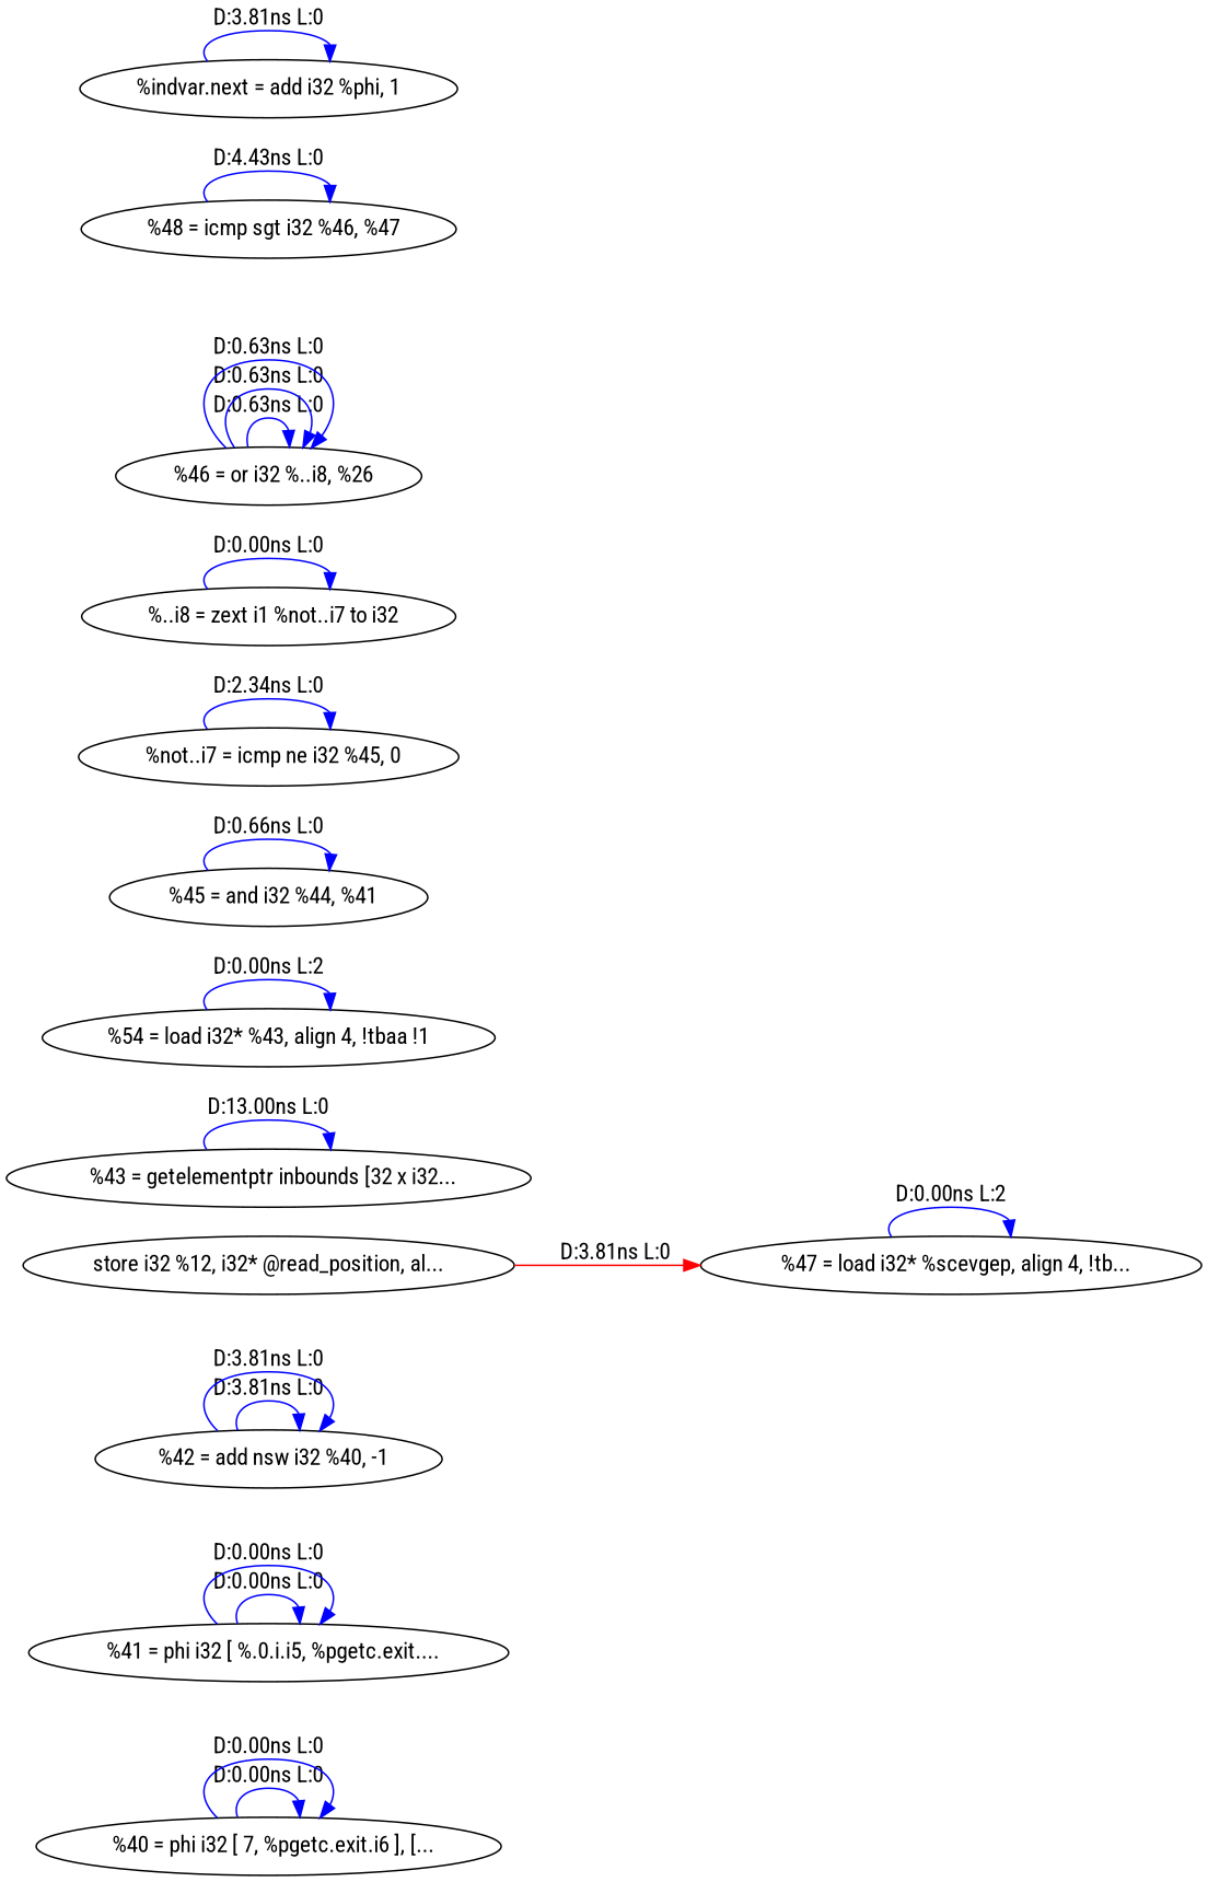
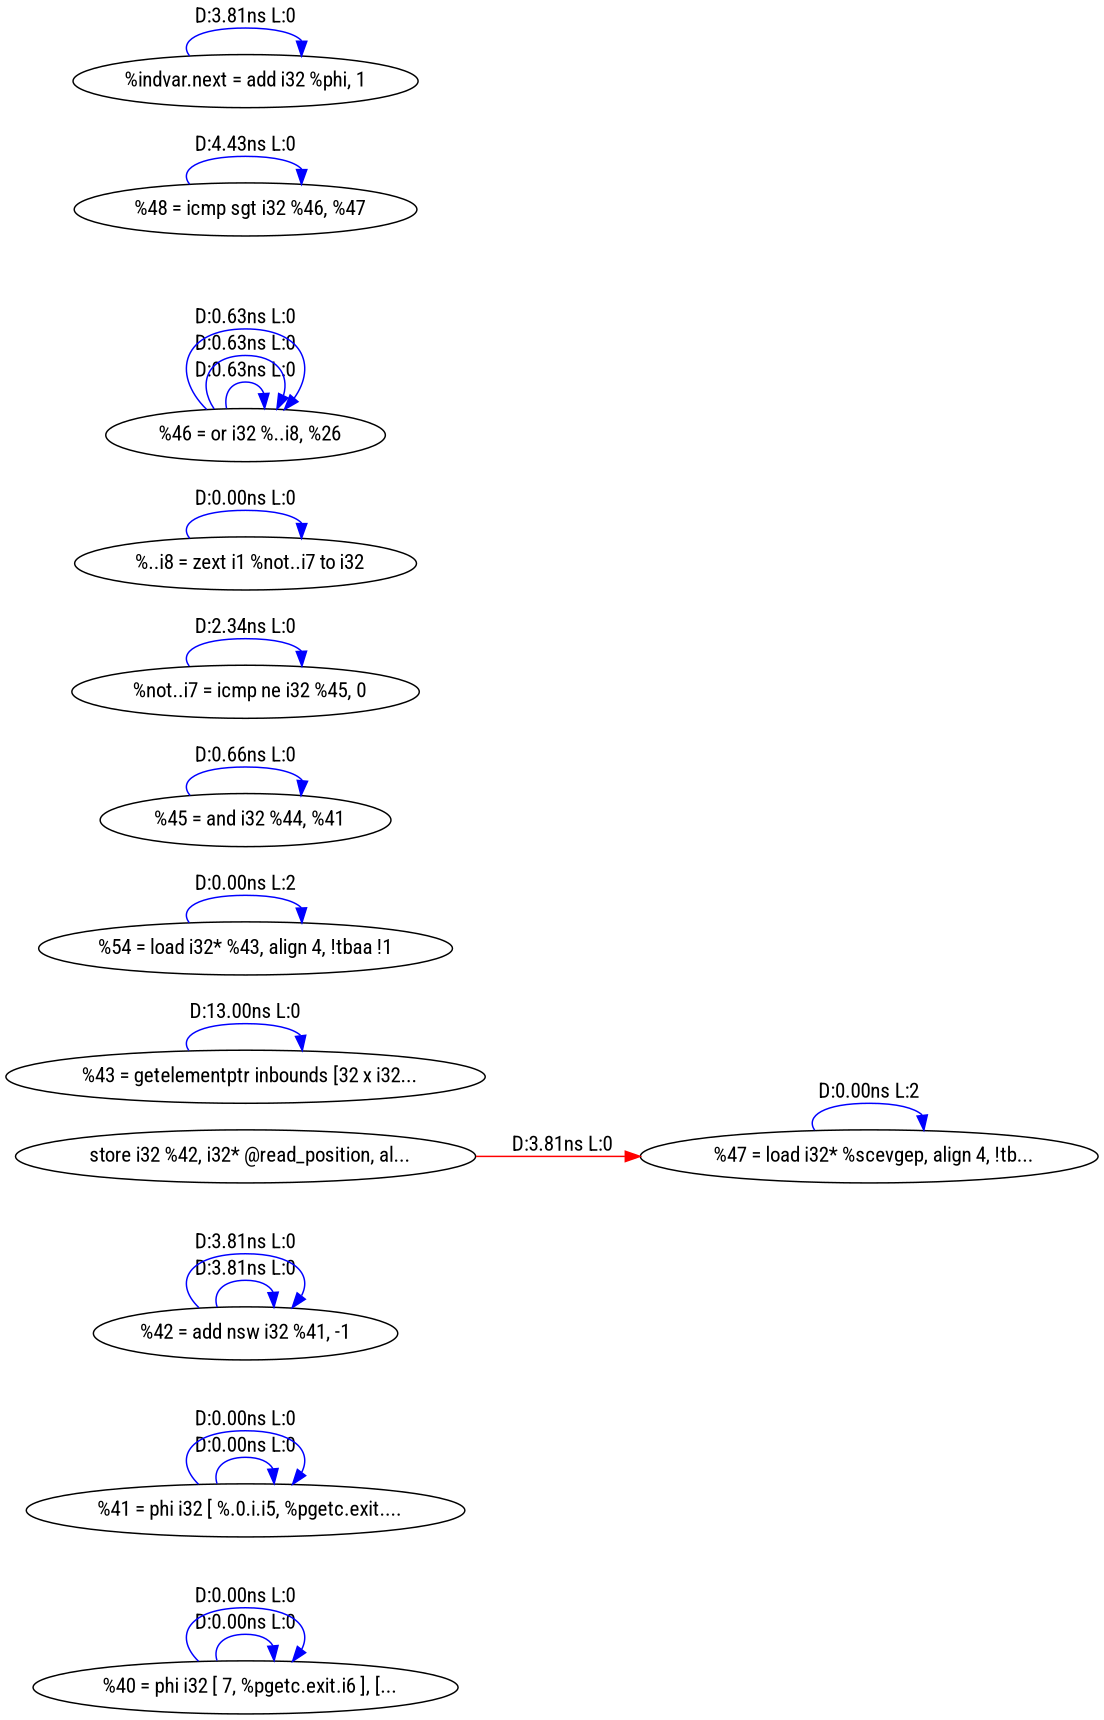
  digraph {
    fontname="Roboto Condensed"
    rankdir=LR
    node [fontname="Roboto Condensed"]
    edge [color=blue fontname="Roboto Condensed"]
    n1 [label="  %40 = phi i32 [ 7, %pgetc.exit.i6 ], [..."]
    n2 [label="  %41 = phi i32 [ %.0.i.i5, %pgetc.exit...."]
-   n3 [label="  %42 = add nsw i32 %40, -1"]
+   n3 [label="%42 = add nsw i32 %41, -1"]
    n4 [label="  %47 = load i32* %scevgep, align 4, !tb..."]
-   n5 [label="store i32 %12, i32* @read_position, al..."]
+   n5 [label="  store i32 %42, i32* @read_position, al..."]
    n6 [label="  %43 = getelementptr inbounds [32 x i32..."]
    n7 [label="%54 = load i32* %43, align 4, !tbaa !1"]
    n8 [label="  %45 = and i32 %44, %41"]
    n9 [label="  %not..i7 = icmp ne i32 %45, 0"]
    n10 [label="  %..i8 = zext i1 %not..i7 to i32"]
    n11 [label="  %46 = or i32 %..i8, %26"]
    n12 [label="  %48 = icmp sgt i32 %46, %47"]
    n13 [label="%indvar.next = add i32 %phi, 1"]
    n1 -> n1 [label="D:0.00ns L:0"]
    n1 -> n1 [label="D:0.00ns L:0"]
    n2 -> n2 [label="D:0.00ns L:0"]
    n2 -> n2 [label="D:0.00ns L:0"]
    n3 -> n3 [label="D:3.81ns L:0"]
    n3 -> n3 [label="D:3.81ns L:0"]
    n4 -> n4 [label="D:0.00ns L:2"]
    n5 -> n4 [color=red label="D:3.81ns L:0"]
    n6 -> n6 [label="D:13.00ns L:0"]
    n7 -> n7 [label="D:0.00ns L:2"]
    n8 -> n8 [label="D:0.66ns L:0"]
    n9 -> n9 [label="D:2.34ns L:0"]
    n10 -> n10 [label="D:0.00ns L:0"]
    n11 -> n11 [label="D:0.63ns L:0"]
    n11 -> n11 [label="D:0.63ns L:0"]
    n11 -> n11 [label="D:0.63ns L:0"]
    n12 -> n12 [label="D:4.43ns L:0"]
    n13 -> n13 [label="D:3.81ns L:0"]
  }
